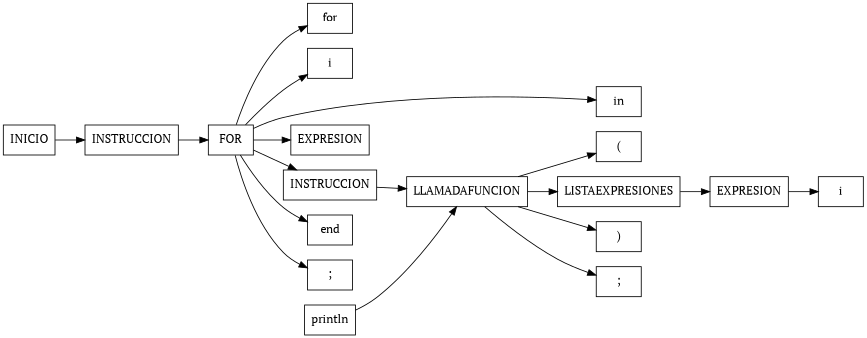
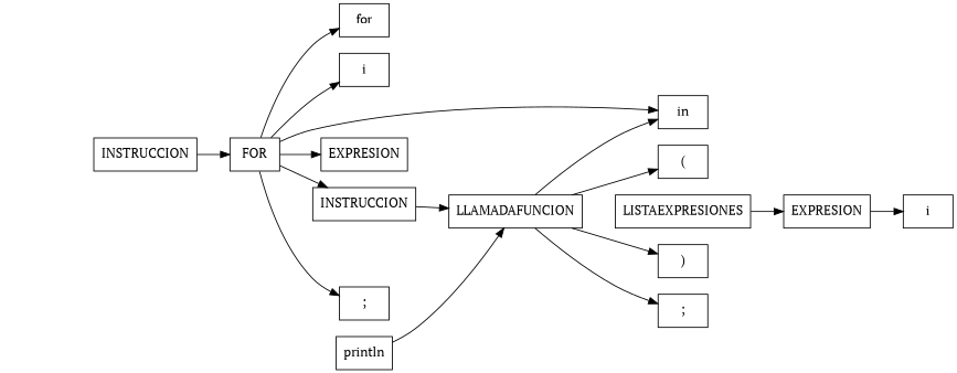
  digraph {
    fontname="PT Serif"
    rankdir=LR
    node [fontname="PT Serif" shape=box]
    edge [fontname="PT Serif"]
-   n1 [label=INICIO]
    n2 [label=INSTRUCCION]
    n3 [label=FOR]
    n4 [label=for]
    n5 [label=i]
    n6 [label=in]
    n7 [label=EXPRESION]
    n8 [label=INSTRUCCION]
-   n9 [label=end]
    n10 [label=";"]
    n11 [label=LLAMADAFUNCION]
    n12 [label="("]
    n13 [label=LISTAEXPRESIONES]
    n14 [label=")"]
    n15 [label=";"]
    n16 [label=println]
    n17 [label=EXPRESION]
    n18 [label=i]
-   n1 -> n2
    n2 -> n3
    n3 -> n4
    n3 -> n5
    n3 -> n6
    n3 -> n7
    n3 -> n8
-   n3 -> n9
    n3 -> n10
    n8 -> n11
    n11 -> n12
-   n11 -> n13
+   n11 -> n6
    n11 -> n14
    n11 -> n15
    n13 -> n17
    n16 -> n11
    n17 -> n18
  }
